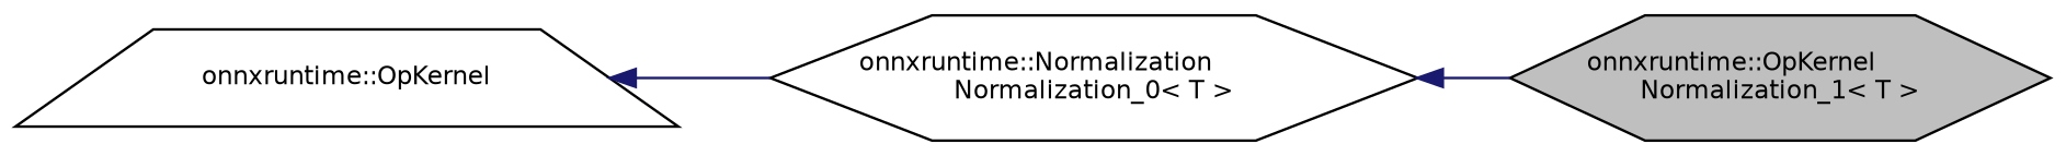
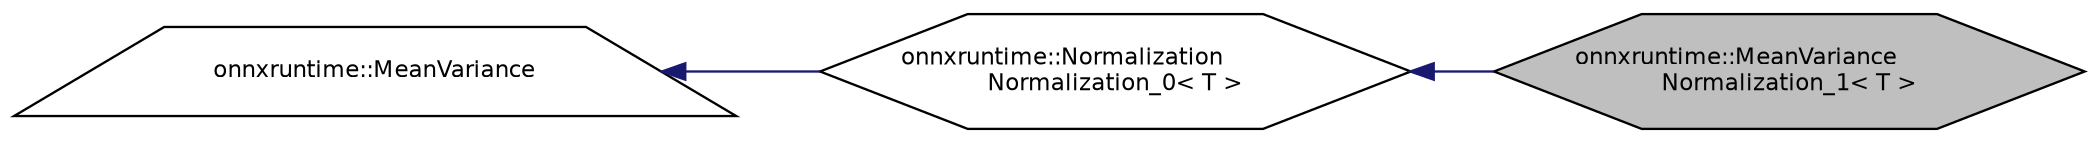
  digraph {
    rankdir=LR
    node [color=black fillcolor=white fontname=Helvetica fontsize=10 shape=hexagon style=filled]
    edge [color=midnightblue dir=back fontname=Helvetica fontsize=10 labelfontname=Helvetica labelfontsize=10 style=solid]
-   n1 [fillcolor=grey75 fontcolor=black height=0.2 label="onnxruntime::OpKernel\lNormalization_1\< T \>" width=0.4]
+   n1 [fillcolor=grey75 fontcolor=black height=0.2 label="onnxruntime::MeanVariance\lNormalization_1\< T \>" width=0.4]
    n2 [height=0.2 label="onnxruntime::Normalization\lNormalization_0\< T \>" width=0.4]
-   n3 [height=0.2 label="onnxruntime::OpKernel" shape=trapezium width=0.4]
+   n3 [height=0.2 label="onnxruntime::MeanVariance" shape=trapezium width=0.4]
    n2 -> n1
    n3 -> n2
  }
